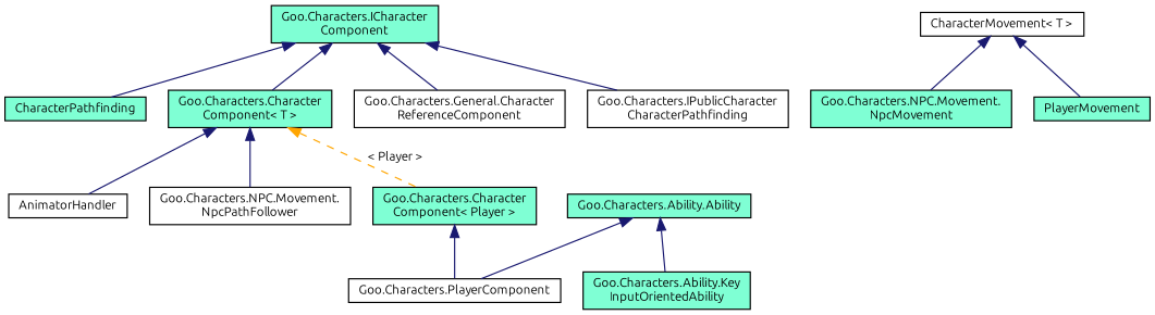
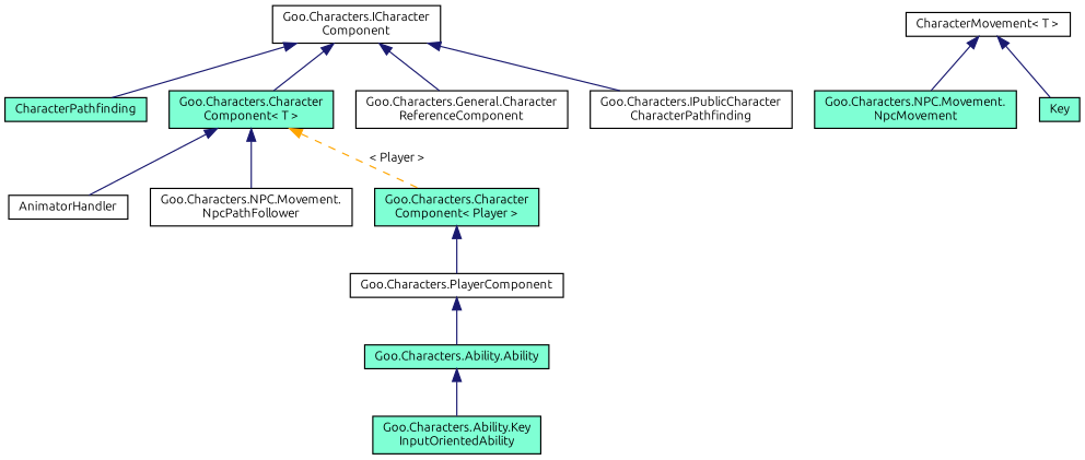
  digraph {
    fontname=Ubuntu
    rankdir=TB
    node [color=black fillcolor=aquamarine fontname=Ubuntu fontsize=10 shape=record style=filled]
    edge [color=midnightblue dir=back fontname=Ubuntu fontsize=10 labelfontname=Calibrii labelfontsize=10 style=solid]
-   n1 [fontcolor=black height=0.2 label="Goo.Characters.ICharacter\lComponent" width=0.4]
+   n1 [fillcolor=white fontcolor=black height=0.2 label="Goo.Characters.ICharacter\lComponent" width=0.4]
    n2 [height=0.2 label=CharacterPathfinding width=0.4]
    n3 [height=0.2 label="Goo.Characters.Character\lComponent\< T \>" width=0.4]
    n4 [fillcolor=white height=0.2 label="Goo.Characters.General.Character\lReferenceComponent" width=0.4]
    n5 [fillcolor=white height=0.2 label="Goo.Characters.IPublicCharacter\lCharacterPathfinding" width=0.4]
    n6 [fillcolor=white height=0.2 label=AnimatorHandler width=0.4]
    n7 [fillcolor=white height=0.2 label="Goo.Characters.NPC.Movement.\lNpcPathFollower" width=0.4]
    n8 [height=0.2 label="Goo.Characters.Character\lComponent\< Player \>" width=0.4]
    n9 [fillcolor=white height=0.2 label="CharacterMovement\< T \>" width=0.4]
    n10 [height=0.2 label="Goo.Characters.NPC.Movement.\lNpcMovement" width=0.4]
-   n11 [height=0.2 label=PlayerMovement width=0.4]
+   n11 [height=0.2 label=Key width=0.4]
    n12 [fillcolor=white height=0.2 label="Goo.Characters.PlayerComponent" width=0.4]
    n13 [height=0.2 label="Goo.Characters.Ability.Ability" width=0.4]
    n14 [height=0.2 label="Goo.Characters.Ability.Key\lInputOrientedAbility" width=0.4]
    n1 -> n2
    n1 -> n3
    n1 -> n4
    n1 -> n5
    n3 -> n6
    n3 -> n7
    n3 -> n8 [color=orange label=" \< Player \>" style=dashed]
    n8 -> n12
    n9 -> n10
    n9 -> n11
-   n13 -> n12
+   n12 -> n13
    n13 -> n14
  }
